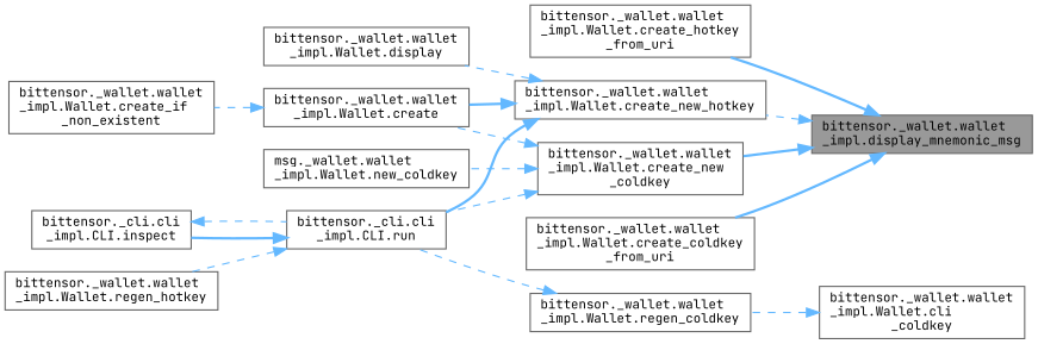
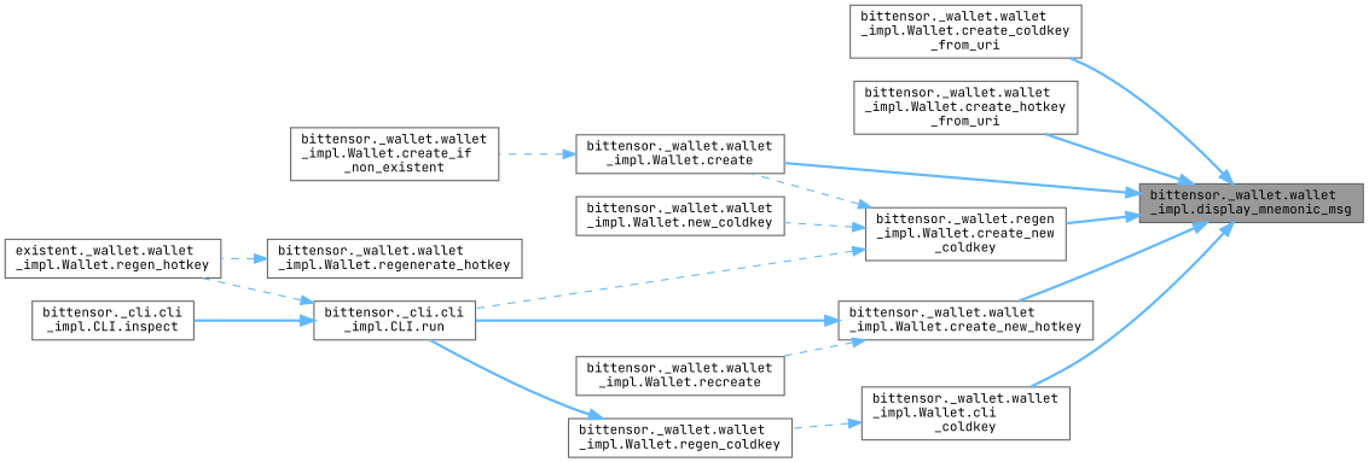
  digraph {
    fontname="JetBrains Mono"
    rankdir=RL
    node [color=grey40 fillcolor=white fontname="JetBrains Mono" fontsize=10 shape=box style=filled]
    edge [color=steelblue1 dir=back fontname="JetBrains Mono" fontsize=10 labelfontname=Helvetica labelfontsize=10 style=dashed]
    n1 [color=gray40 fillcolor=grey60 fontcolor=black height=0.2 label="bittensor._wallet.wallet\l_impl.display_mnemonic_msg" width=0.4]
    n2 [height=0.2 label="bittensor._wallet.wallet\l_impl.Wallet.create_coldkey\l_from_uri" width=0.4]
    n3 [height=0.2 label="bittensor._wallet.wallet\l_impl.Wallet.create_hotkey\l_from_uri" width=0.4]
-   n4 [height=0.2 label="bittensor._wallet.wallet\l_impl.Wallet.create_new\l_coldkey" width=0.4]
+   n4 [height=0.2 label="bittensor._wallet.regen\l_impl.Wallet.create_new\l_coldkey" width=0.4]
    n5 [height=0.2 label="bittensor._wallet.wallet\l_impl.Wallet.create_new_hotkey" width=0.4]
    n6 [height=0.2 label="bittensor._wallet.wallet\l_impl.Wallet.cli\l_coldkey" width=0.4]
    n7 [height=0.2 label="bittensor._wallet.wallet\l_impl.Wallet.create" width=0.4]
-   n8 [height=0.2 label="msg._wallet.wallet\l_impl.Wallet.new_coldkey" width=0.4]
+   n8 [height=0.2 label="bittensor._wallet.wallet\l_impl.Wallet.new_coldkey" width=0.4]
    n9 [height=0.2 label="bittensor._cli.cli\l_impl.CLI.run" width=0.4]
-   n10 [height=0.2 label="bittensor._wallet.wallet\l_impl.Wallet.display" width=0.4]
+   n10 [height=0.2 label="bittensor._wallet.wallet\l_impl.Wallet.recreate" width=0.4]
    n11 [height=0.2 label="bittensor._wallet.wallet\l_impl.Wallet.regen_coldkey" width=0.4]
-   n13 [height=0.2 label="bittensor._wallet.wallet\l_impl.Wallet.regen_hotkey" width=0.4]
+   n12 [height=0.2 label="bittensor._wallet.wallet\l_impl.Wallet.regenerate_hotkey" width=0.4]
+   n13 [height=0.2 label="existent._wallet.wallet\l_impl.Wallet.regen_hotkey" width=0.4]
    n14 [height=0.2 label="bittensor._wallet.wallet\l_impl.Wallet.create_if\l_non_existent" width=0.4]
    n15 [height=0.2 label="bittensor._cli.cli\l_impl.CLI.inspect" width=0.4]
    n1 -> n2 [style=bold]
    n1 -> n3 [style=bold]
    n1 -> n4 [style=bold]
-   n1 -> n5
+   n1 -> n5 [style=bold]
+   n1 -> n6 [style=bold]
    n4 -> n7
    n4 -> n8
    n4 -> n9
-   n5 -> n7 [style=bold]
+   n1 -> n7 [style=bold]
    n5 -> n9 [style=bold]
    n5 -> n10
    n6 -> n11
    n7 -> n14
    n9 -> n13
    n9 -> n15 [style=bold]
-   n11 -> n9
-   n15 -> n9
+   n11 -> n9 [style=bold]
+   n12 -> n13
  }
